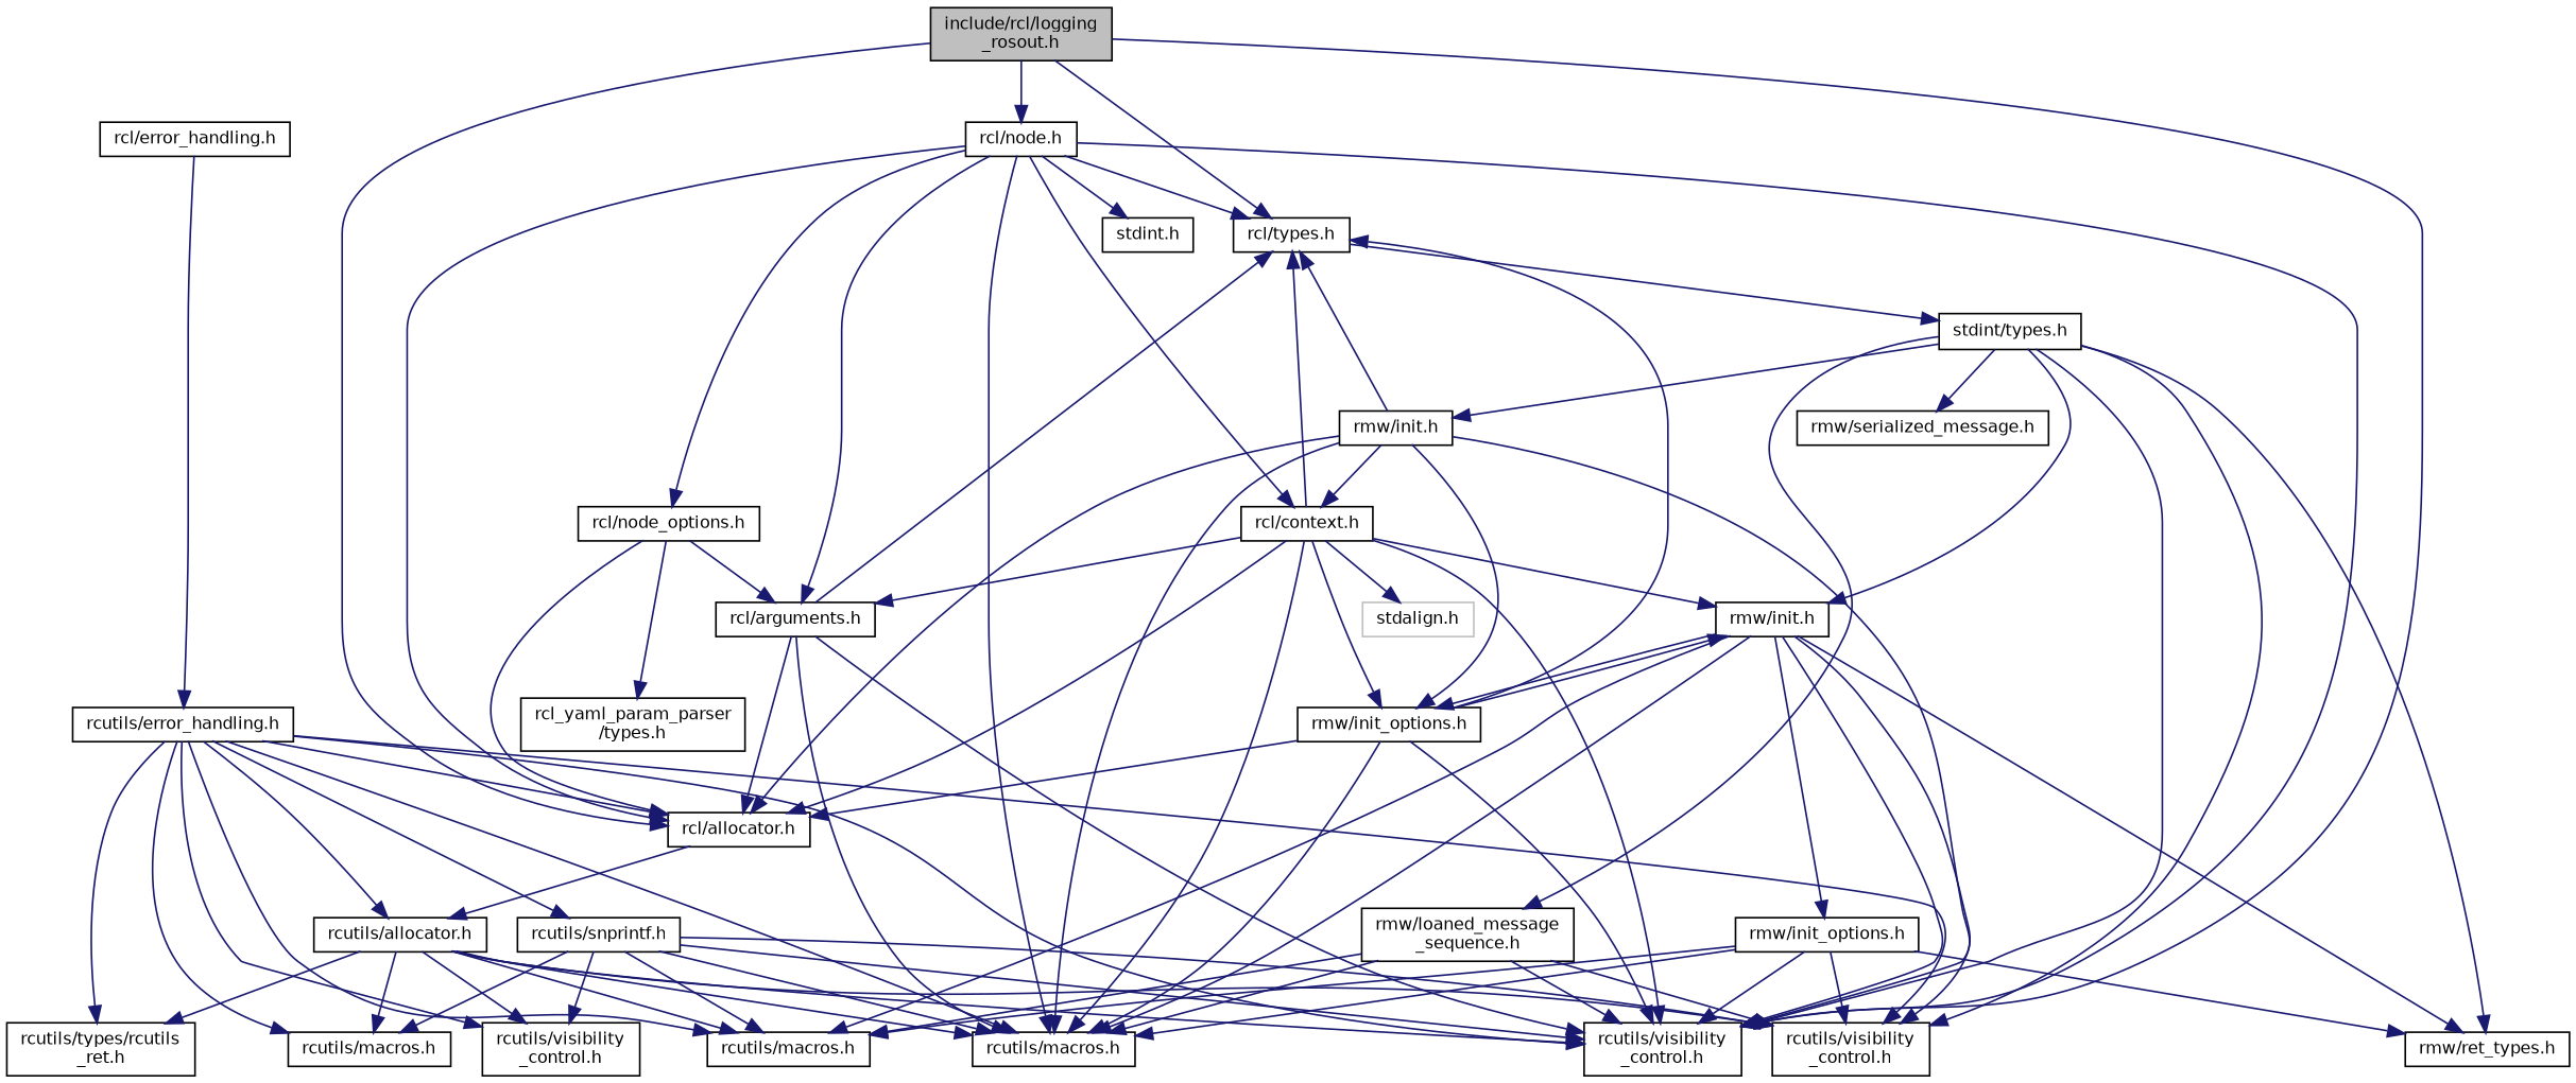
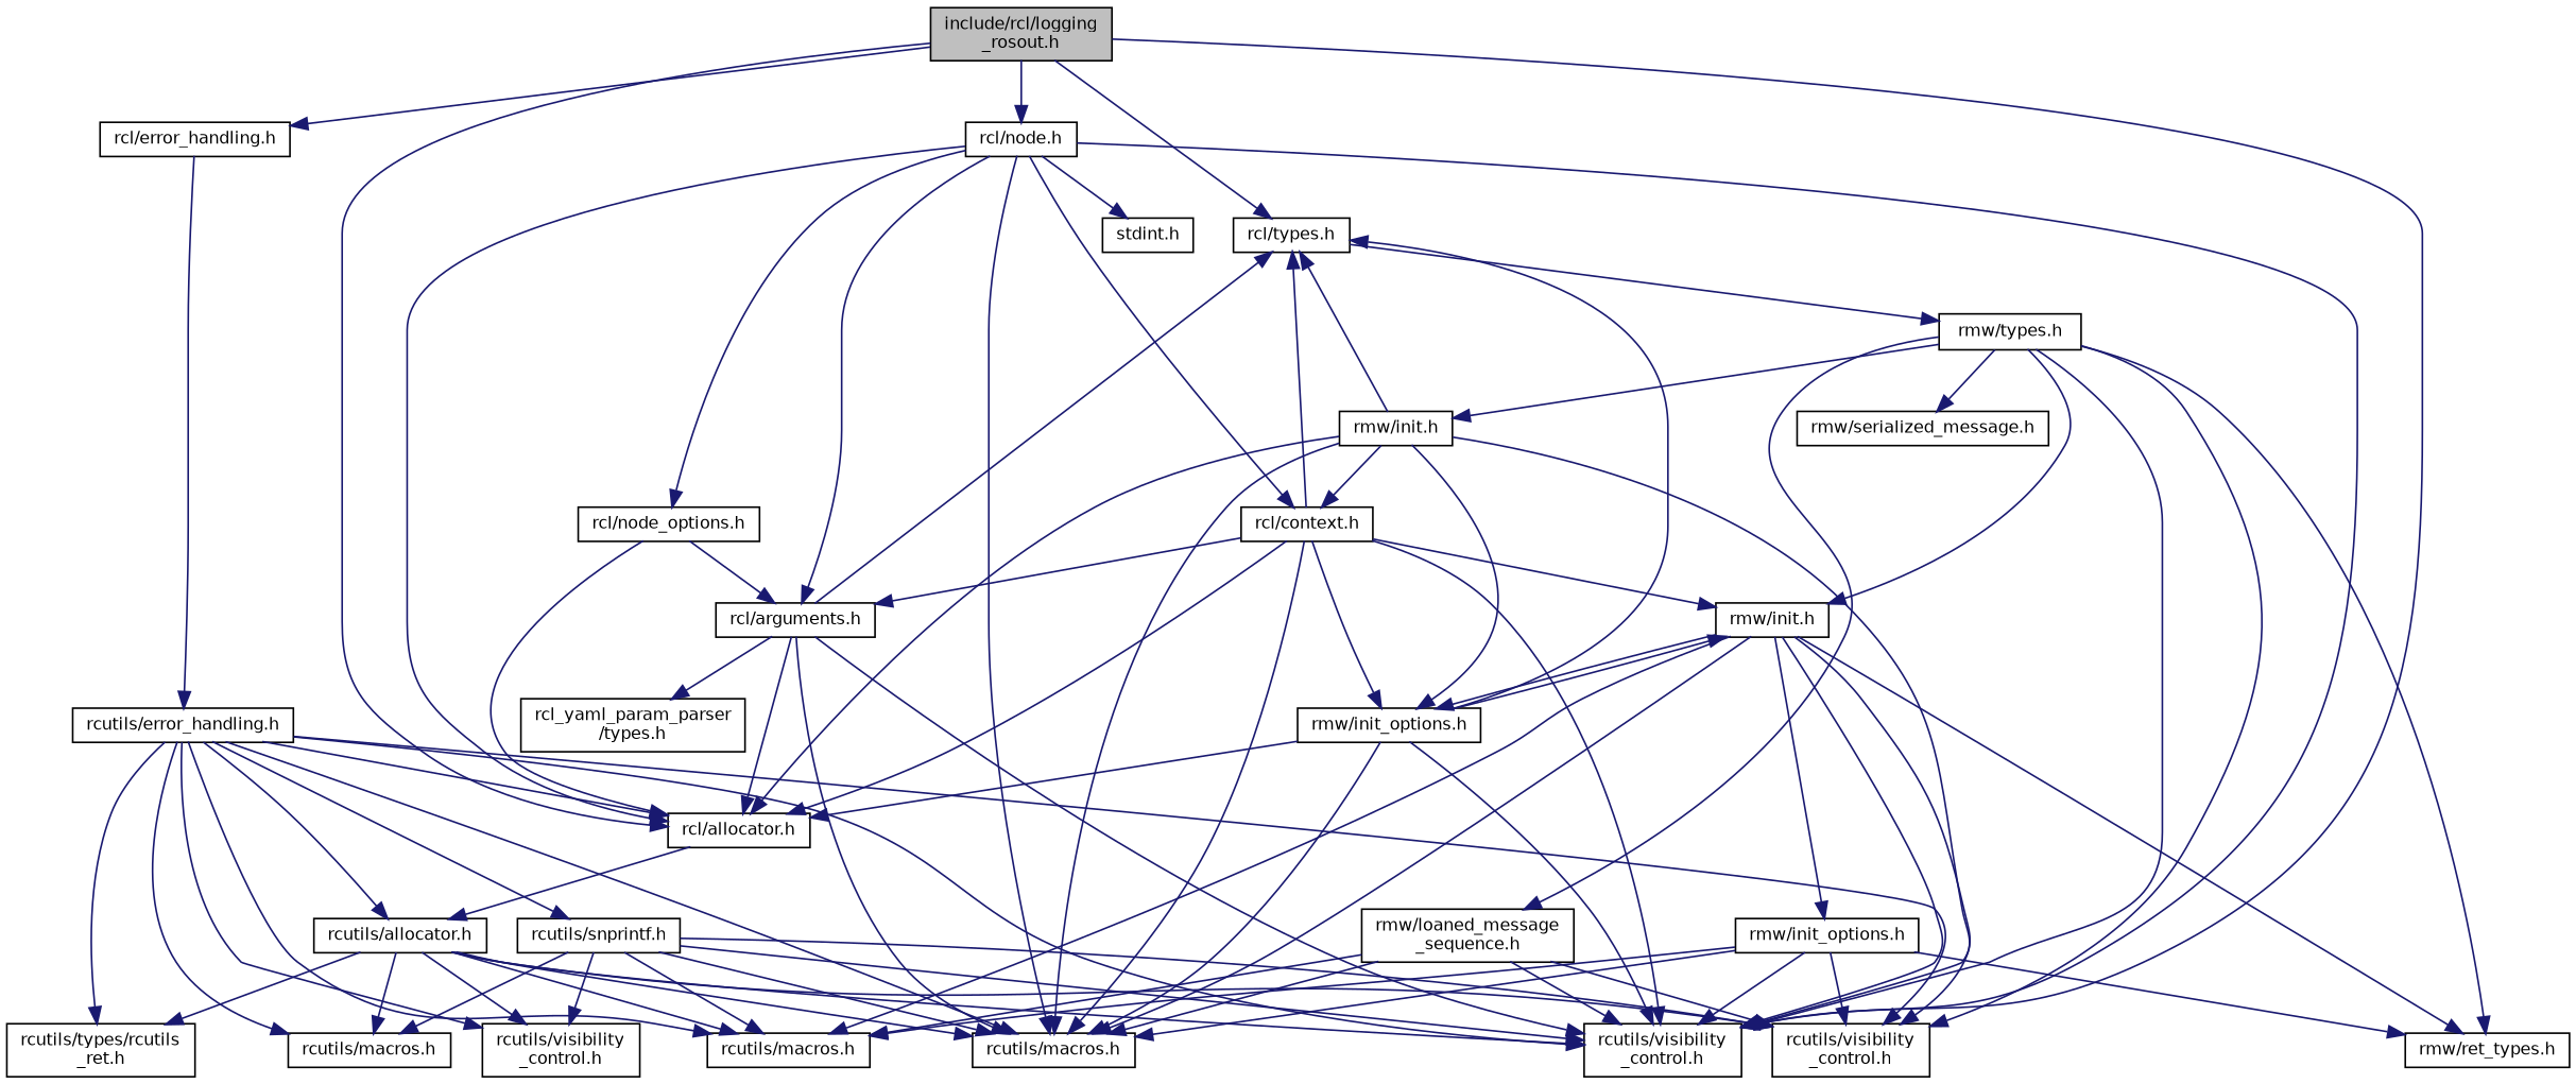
  digraph {
    node [color=black fillcolor=white fontname=Helvetica fontsize=10 shape=record style=filled]
    edge [color=midnightblue fontname=Helvetica fontsize=10 labelfontname=Helvetica labelfontsize=10 style=solid]
    n1 [fillcolor=grey75 fontcolor=black height=0.2 label="include/rcl/logging\l_rosout.h" width=0.4]
    n2 [height=0.2 label="rcl/allocator.h" width=0.4]
    n3 [height=0.2 label="rcutils/visibility\l_control.h" width=0.4]
    n4 [height=0.2 label="rcl/error_handling.h" width=0.4]
    n5 [height=0.2 label="rcl/node.h" width=0.4]
    n6 [height=0.2 label="rcl/types.h" width=0.4]
    n7 [height=0.2 label="rcutils/allocator.h" width=0.4]
    n8 [height=0.2 label="rcutils/error_handling.h" width=0.4]
    n9 [height=0.2 label="rcutils/macros.h" width=0.4]
    n10 [height=0.2 label="stdint.h" width=0.4]
    n11 [height=0.2 label="rcl/arguments.h" width=0.4]
    n12 [height=0.2 label="rcl/context.h" width=0.4]
    n13 [height=0.2 label="rcl/node_options.h" width=0.4]
-   n14 [height=0.2 label="stdint/types.h" width=0.4]
+   n14 [height=0.2 label="rmw/types.h" width=0.4]
    n15 [height=0.2 label="rcutils/macros.h" width=0.4]
    n16 [height=0.2 label="rcutils/macros.h" width=0.4]
    n17 [height=0.2 label="rcutils/types/rcutils\l_ret.h" width=0.4]
    n18 [height=0.2 label="rcutils/visibility\l_control.h" width=0.4]
    n19 [height=0.2 label="rcutils/visibility\l_control.h" width=0.4]
    n20 [height=0.2 label="rcutils/snprintf.h" width=0.4]
    n21 [height=0.2 label="rcl_yaml_param_parser\l/types.h" width=0.4]
    n22 [height=0.2 label="rmw/init.h" width=0.4]
    n23 [height=0.2 label="rmw/init_options.h" width=0.4]
-   n24 [color=grey75 height=0.2 label="stdalign.h" width=0.4]
    n25 [height=0.2 label="rmw/init.h" width=0.4]
    n26 [height=0.2 label="rmw/ret_types.h" width=0.4]
    n27 [height=0.2 label="rmw/loaned_message\l_sequence.h" width=0.4]
    n28 [height=0.2 label="rmw/serialized_message.h" width=0.4]
    n29 [height=0.2 label="rmw/init_options.h" width=0.4]
    n1 -> n2
    n1 -> n3
+   n1 -> n4
    n1 -> n5
    n1 -> n6
    n2 -> n7
    n4 -> n8
    n5 -> n2
    n5 -> n3
-   n5 -> n6
    n5 -> n9
    n5 -> n10
    n5 -> n11
    n5 -> n12
    n5 -> n13
    n6 -> n14
    n7 -> n3
    n7 -> n9
    n7 -> n15
    n7 -> n16
    n7 -> n17
    n7 -> n18
    n7 -> n19
    n8 -> n2
    n8 -> n3
    n8 -> n7
    n8 -> n9
    n8 -> n15
    n8 -> n16
    n8 -> n17
    n8 -> n18
    n8 -> n19
    n8 -> n20
    n11 -> n2
    n11 -> n3
    n11 -> n6
    n11 -> n9
-   n13 -> n21
+   n11 -> n21
    n12 -> n2
    n12 -> n3
    n12 -> n6
    n12 -> n9
    n12 -> n11
    n12 -> n22
    n12 -> n23
-   n12 -> n24
    n13 -> n2
    n13 -> n11
    n14 -> n3
    n14 -> n18
    n14 -> n22
    n14 -> n25
    n14 -> n26
    n14 -> n27
    n14 -> n28
    n20 -> n3
    n20 -> n9
    n20 -> n15
    n20 -> n16
    n20 -> n18
    n20 -> n19
    n22 -> n3
    n22 -> n9
    n22 -> n15
    n22 -> n18
    n22 -> n23
    n22 -> n26
    n22 -> n29
    n23 -> n2
    n23 -> n3
    n23 -> n6
    n23 -> n9
    n23 -> n22
    n25 -> n2
    n25 -> n3
    n25 -> n6
    n25 -> n9
    n25 -> n12
    n25 -> n23
    n27 -> n3
    n27 -> n9
    n27 -> n15
    n27 -> n18
    n29 -> n3
    n29 -> n9
    n29 -> n15
    n29 -> n18
    n29 -> n26
  }
